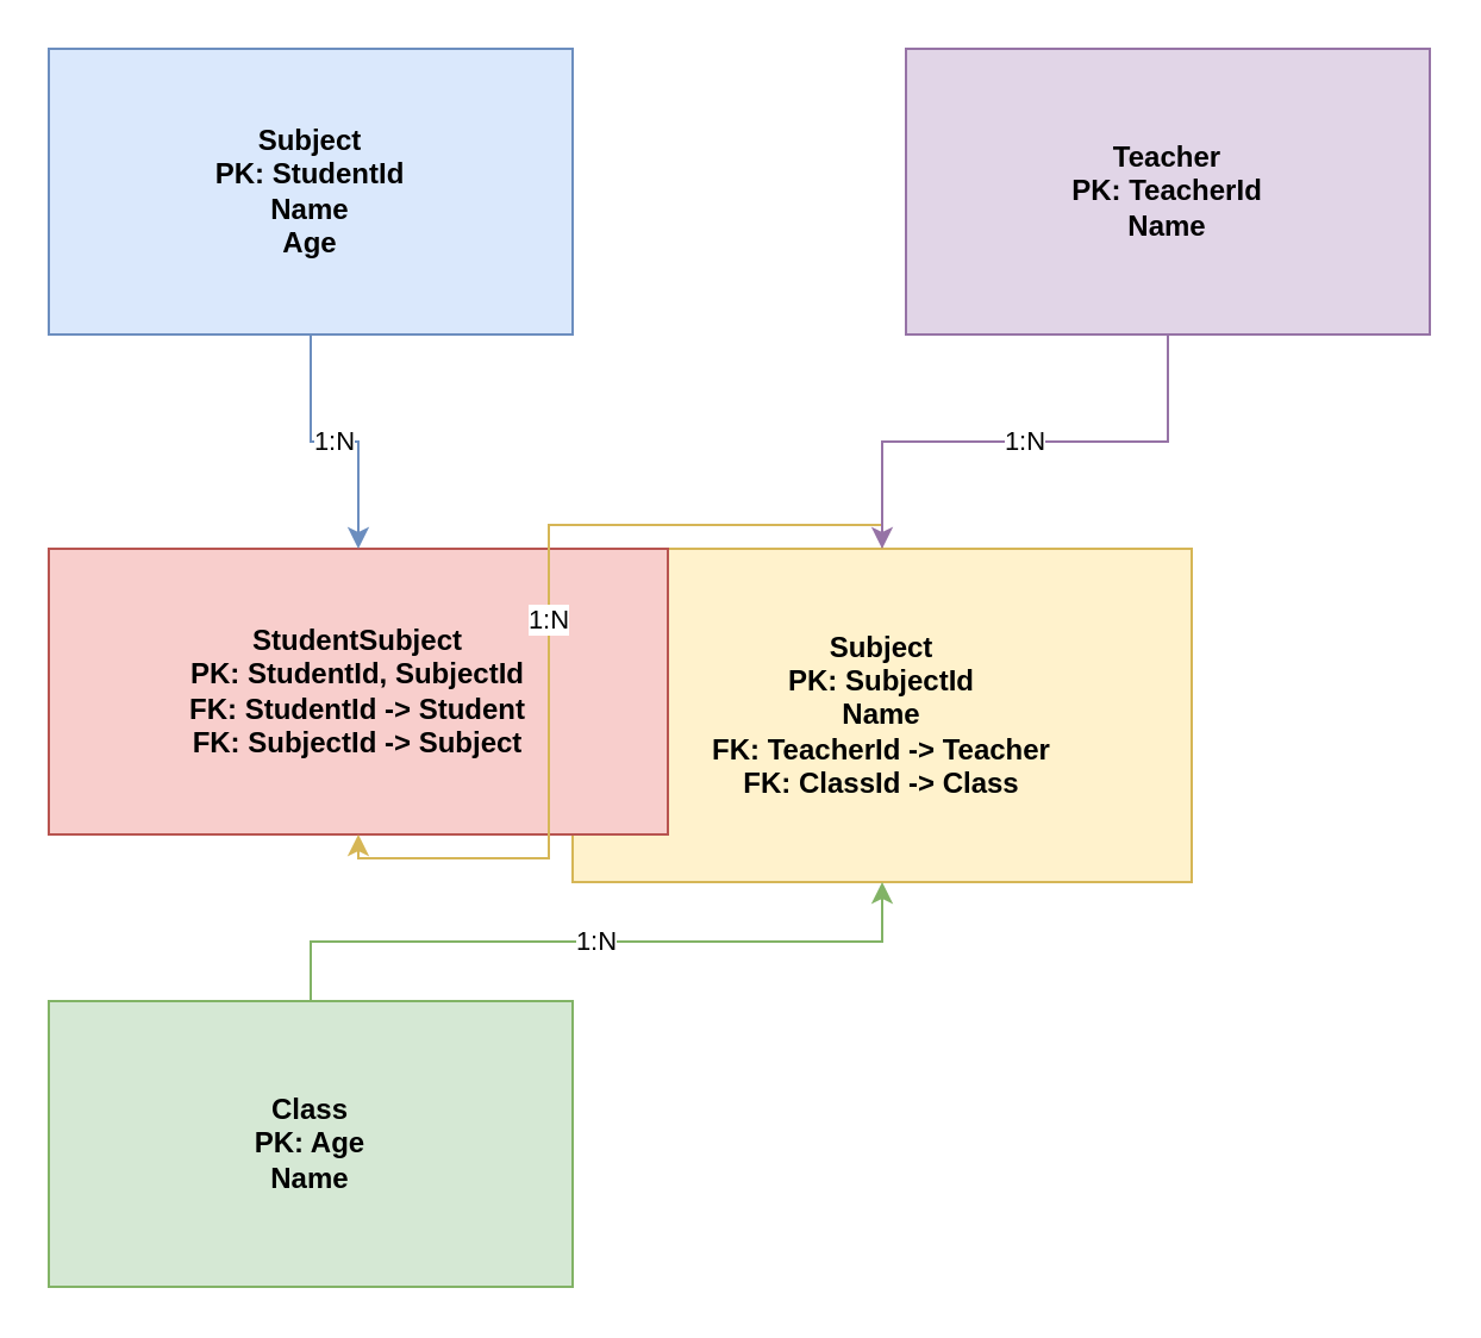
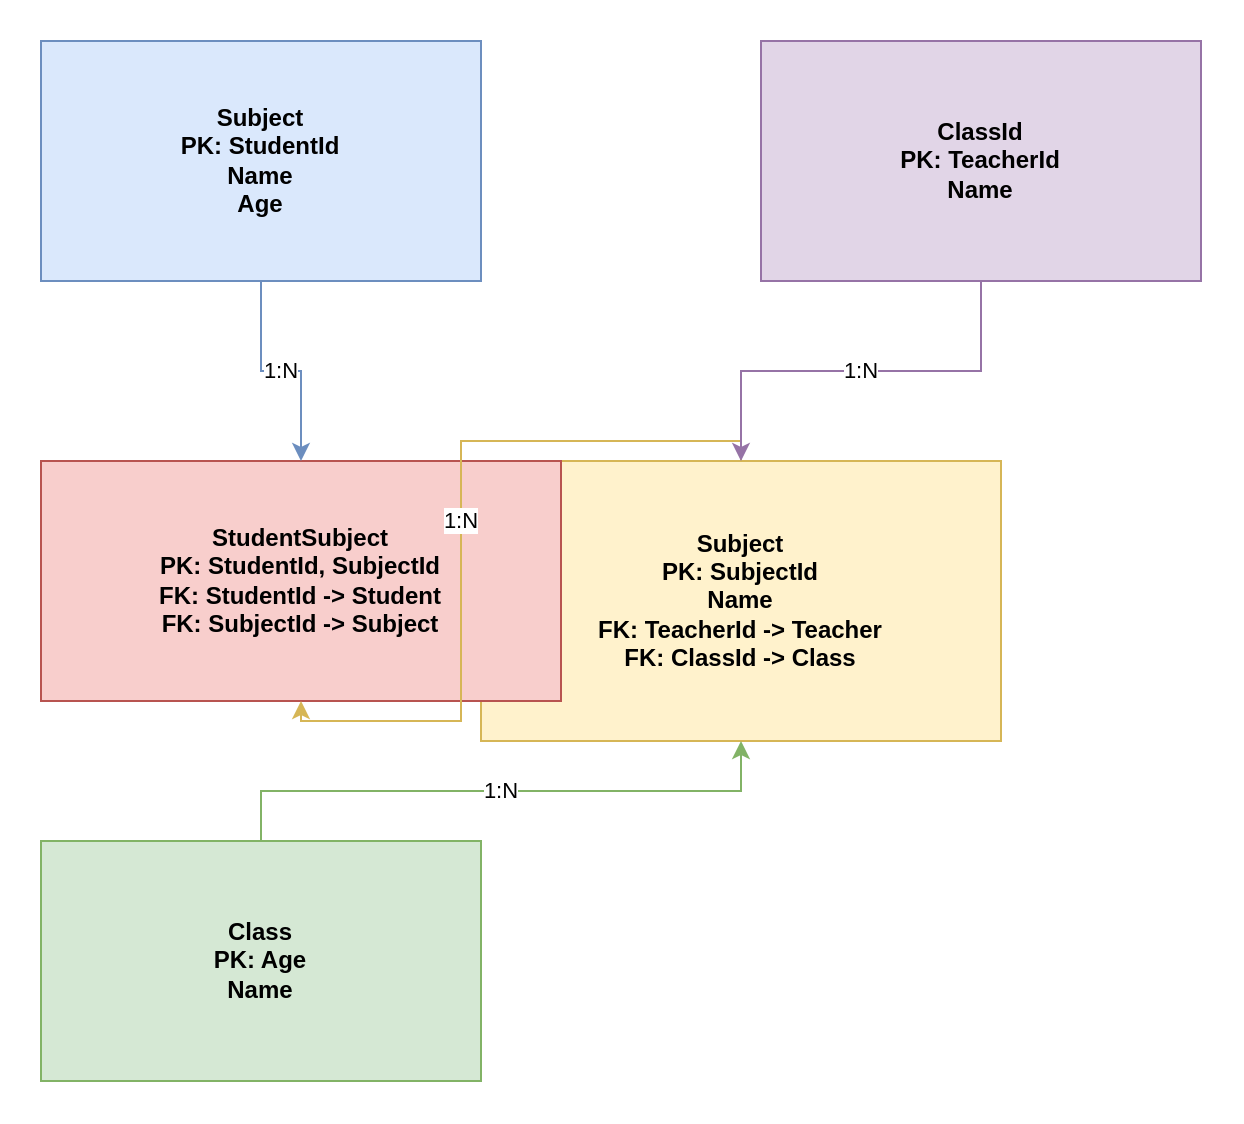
  <mxCell id="0" />
  <mxCell id="1" parent="0" />
  <mxCell id="2" value="Subject&lt;br&gt;PK: StudentId&lt;br&gt;Name&lt;br&gt;Age" style="rounded=0;whiteSpace=wrap;html=1;fillColor=#dae8fc;strokeColor=#6c8ebf;fontStyle=1;fontColor=#000000;" parent="1" vertex="1"><mxGeometry x="20" y="20" width="220" height="120" as="geometry" /></mxCell>
- <mxCell id="3" value="Teacher&lt;br&gt;PK: TeacherId&lt;br&gt;Name" style="rounded=0;whiteSpace=wrap;html=1;fillColor=#e1d5e7;strokeColor=#9673a6;fontStyle=1;fontColor=#000000;" parent="1" vertex="1"><mxGeometry x="380" y="20" width="220" height="120" as="geometry" /></mxCell>
+ <mxCell id="3" value="ClassId&lt;br&gt;PK: TeacherId&lt;br&gt;Name" style="rounded=0;whiteSpace=wrap;html=1;fillColor=#e1d5e7;strokeColor=#9673a6;fontStyle=1;fontColor=#000000;" parent="1" vertex="1"><mxGeometry x="380" y="20" width="220" height="120" as="geometry" /></mxCell>
  <mxCell id="4" value="Subject&lt;br&gt;PK: SubjectId&lt;br&gt;Name&lt;br&gt;FK: TeacherId -&amp;gt; Teacher&lt;br&gt;FK: ClassId -&amp;gt; Class" style="rounded=0;whiteSpace=wrap;html=1;fillColor=#fff2cc;strokeColor=#d6b656;fontStyle=1;fontColor=#000000;" parent="1" vertex="1"><mxGeometry x="240" y="230" width="260" height="140" as="geometry" /></mxCell>
  <mxCell id="5" value="Class&lt;br&gt;PK: Age&lt;br&gt;Name" style="rounded=0;whiteSpace=wrap;html=1;fillColor=#d5e8d4;strokeColor=#82b366;fontStyle=1;fontColor=#000000;" parent="1" vertex="1"><mxGeometry x="20" y="420" width="220" height="120" as="geometry" /></mxCell>
  <mxCell id="6" value="StudentSubject&lt;br&gt;PK: StudentId, SubjectId&lt;br&gt;FK: StudentId -&amp;gt; Student&lt;br&gt;FK: SubjectId -&amp;gt; Subject" style="rounded=0;whiteSpace=wrap;html=1;fillColor=#f8cecc;strokeColor=#b85450;fontStyle=1;fontColor=#000000;" parent="1" vertex="1"><mxGeometry x="20" y="230" width="260" height="120" as="geometry" /></mxCell>
  <mxCell id="7" value="1:N" style="endArrow=classic;html=1;strokeColor=#6c8ebf;rounded=0;edgeStyle=orthogonalEdgeStyle" parent="1" source="2" target="6" edge="1"><mxGeometry relative="1" as="geometry" /></mxCell>
  <mxCell id="8" value="1:N" style="endArrow=classic;html=1;strokeColor=#d6b656;rounded=0;edgeStyle=orthogonalEdgeStyle" parent="1" source="4" target="6" edge="1"><mxGeometry relative="1" as="geometry" /></mxCell>
  <mxCell id="9" value="1:N" style="endArrow=classic;html=1;strokeColor=#9673a6;rounded=0;edgeStyle=orthogonalEdgeStyle" parent="1" source="3" target="4" edge="1"><mxGeometry relative="1" as="geometry" /></mxCell>
  <mxCell id="10" value="1:N" style="endArrow=classic;html=1;strokeColor=#82b366;rounded=0;edgeStyle=orthogonalEdgeStyle" parent="1" source="5" target="4" edge="1"><mxGeometry relative="1" as="geometry" /></mxCell>
